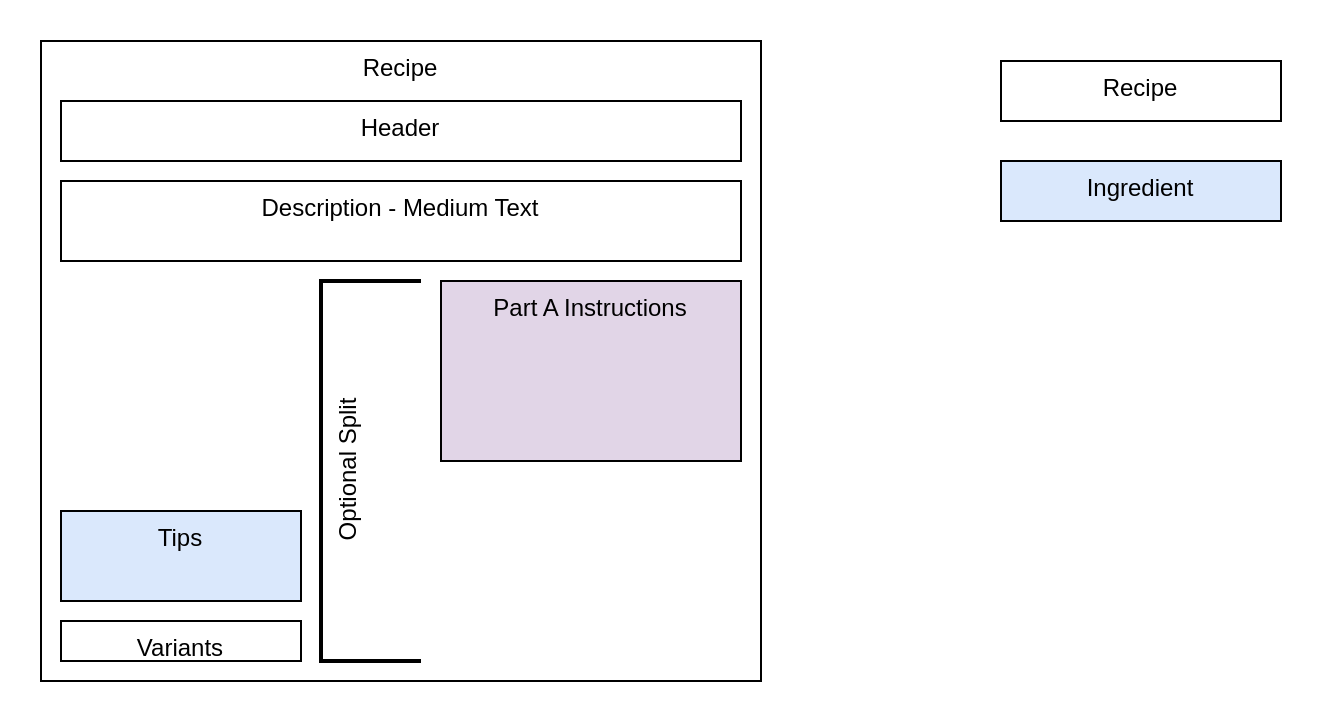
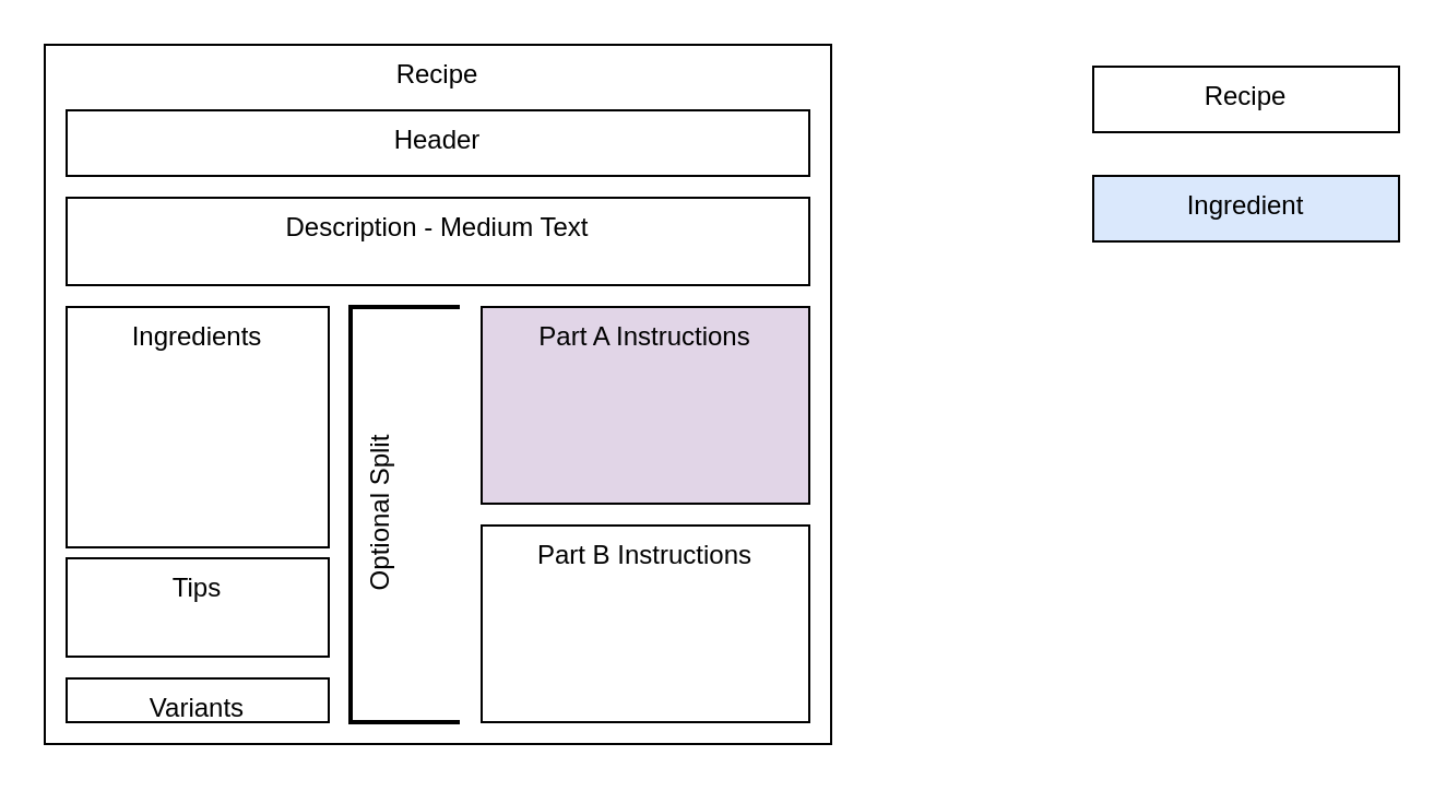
  <mxCell id="0" />
  <mxCell id="1" parent="0" />
  <mxCell id="2" value="Recipe" style="rounded=0;whiteSpace=wrap;html=1;verticalAlign=top;" vertex="1" parent="1"><mxGeometry x="20" y="20" width="360" height="320" as="geometry" /></mxCell>
  <mxCell id="3" value="Variants" style="rounded=0;whiteSpace=wrap;html=1;verticalAlign=top;" vertex="1" parent="1"><mxGeometry x="30" y="310" width="120" height="20" as="geometry" /></mxCell>
- <mxCell id="4" value="Tips" style="rounded=0;whiteSpace=wrap;html=1;verticalAlign=top;fillColor=#dae8fc;" vertex="1" parent="1"><mxGeometry x="30" y="255" width="120" height="45" as="geometry" /></mxCell>
+ <mxCell id="4" value="Tips" style="rounded=0;whiteSpace=wrap;html=1;verticalAlign=top;" vertex="1" parent="1"><mxGeometry x="30" y="255" width="120" height="45" as="geometry" /></mxCell>
  <mxCell id="5" value="Part A Instructions" style="rounded=0;whiteSpace=wrap;html=1;verticalAlign=top;fillColor=#e1d5e7;" vertex="1" parent="1"><mxGeometry x="220" y="140" width="150" height="90" as="geometry" /></mxCell>
  <mxCell id="6" value="Header" style="rounded=0;whiteSpace=wrap;html=1;verticalAlign=top;" vertex="1" parent="1"><mxGeometry x="30" y="50" width="340" height="30" as="geometry" /></mxCell>
+ <mxCell id="7" value="Ingredients" style="rounded=0;whiteSpace=wrap;html=1;verticalAlign=top;" vertex="1" parent="1"><mxGeometry x="30" y="140" width="120" height="110" as="geometry" /></mxCell>
  <mxCell id="8" value="Description - Medium Text" style="rounded=0;whiteSpace=wrap;html=1;verticalAlign=top;" vertex="1" parent="1"><mxGeometry x="30" y="90" width="340" height="40" as="geometry" /></mxCell>
  <mxCell id="9" value="Optional Split" style="strokeWidth=2;html=1;shape=mxgraph.flowchart.annotation_1;align=center;pointerEvents=1;horizontal=0;verticalAlign=top;" vertex="1" parent="1"><mxGeometry x="160" y="140" width="50" height="190" as="geometry" /></mxCell>
+ <mxCell id="10" value="Part B Instructions" style="rounded=0;whiteSpace=wrap;html=1;verticalAlign=top;" vertex="1" parent="1"><mxGeometry x="220" y="240" width="150" height="90" as="geometry" /></mxCell>
  <mxCell id="11" value="Recipe" style="rounded=0;whiteSpace=wrap;html=1;verticalAlign=top;" vertex="1" parent="1"><mxGeometry x="500" y="30" width="140" height="30" as="geometry" /></mxCell>
  <mxCell id="12" value="Ingredient" style="rounded=0;whiteSpace=wrap;html=1;verticalAlign=top;fillColor=#dae8fc;" vertex="1" parent="1"><mxGeometry x="500" y="80" width="140" height="30" as="geometry" /></mxCell>
